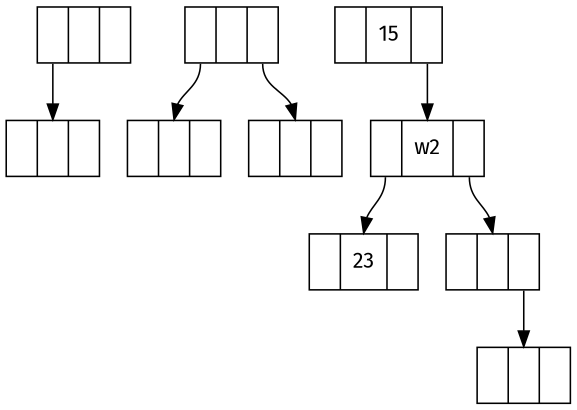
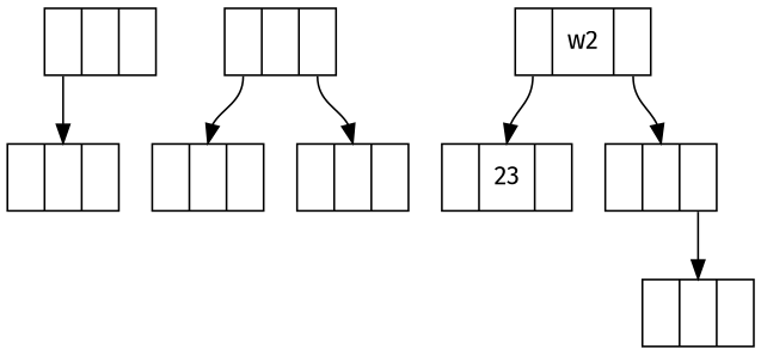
  digraph {
    fontname="Fira Sans"
    node [fontname="Fira Sans" shape=record]
    edge [fontname="Fira Sans" headport=c tailport=r]
    n1 [label=" <l> | <c>     | <r> "]
    n2 [label=" <l> | <c>     | <r> "]
    n3 [label=" <l> | <c>     | <r> "]
    n4 [label=" <l> | <c>     | <r> "]
    n5 [label=" <l> | <c>     | <r> "]
-   n6 [label=" <l> | <c> 15  | <r> "]
    n7 [label=" <l> | <c> w2  | <r> "]
    n8 [label=" <l> | <c> 23  | <r> "]
    n9 [label=" <l> | <c>     | <r> "]
    n10 [label=" <l> | <c>     | <r> "]
    n1 -> n2 [tailport=l]
    n3 -> n4 [tailport=l]
    n3 -> n5
-   n6 -> n7
    n7 -> n8 [tailport=l]
    n7 -> n9
    n9 -> n10
  }
